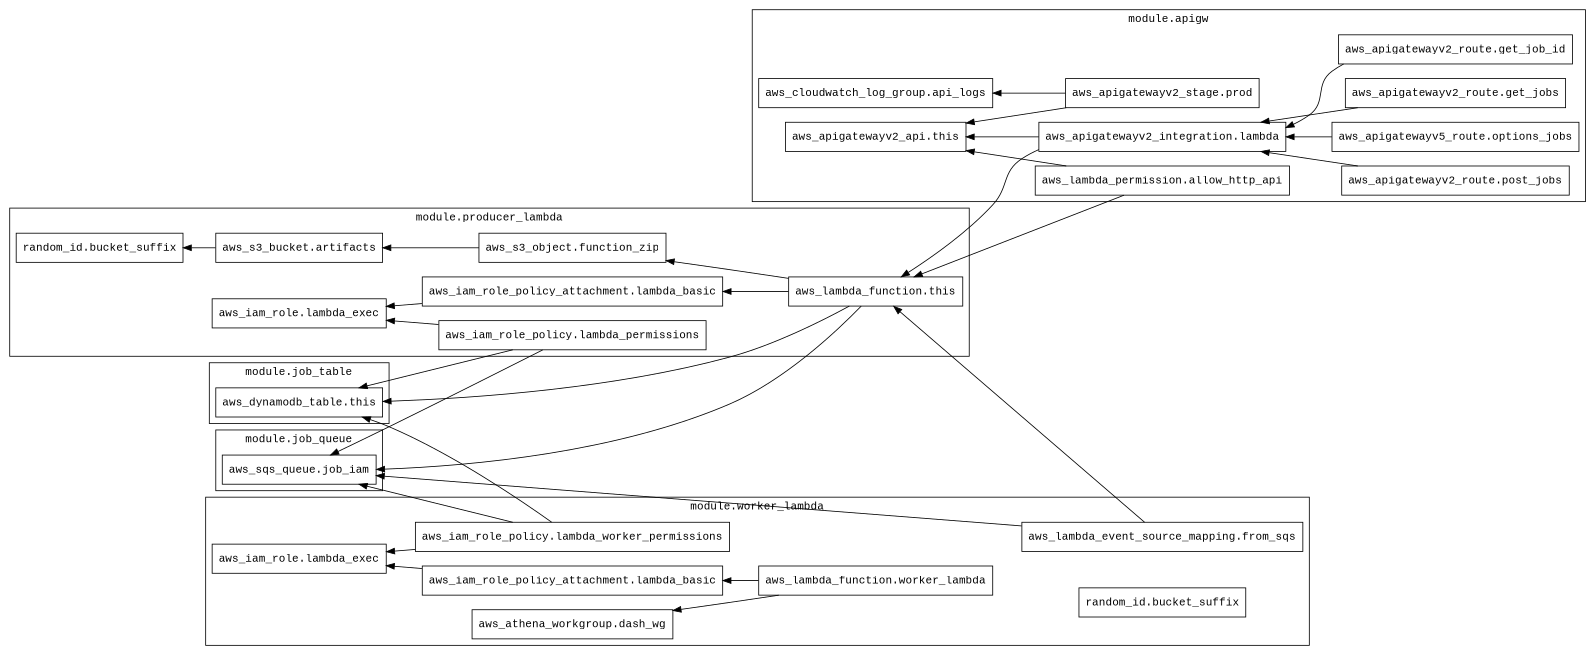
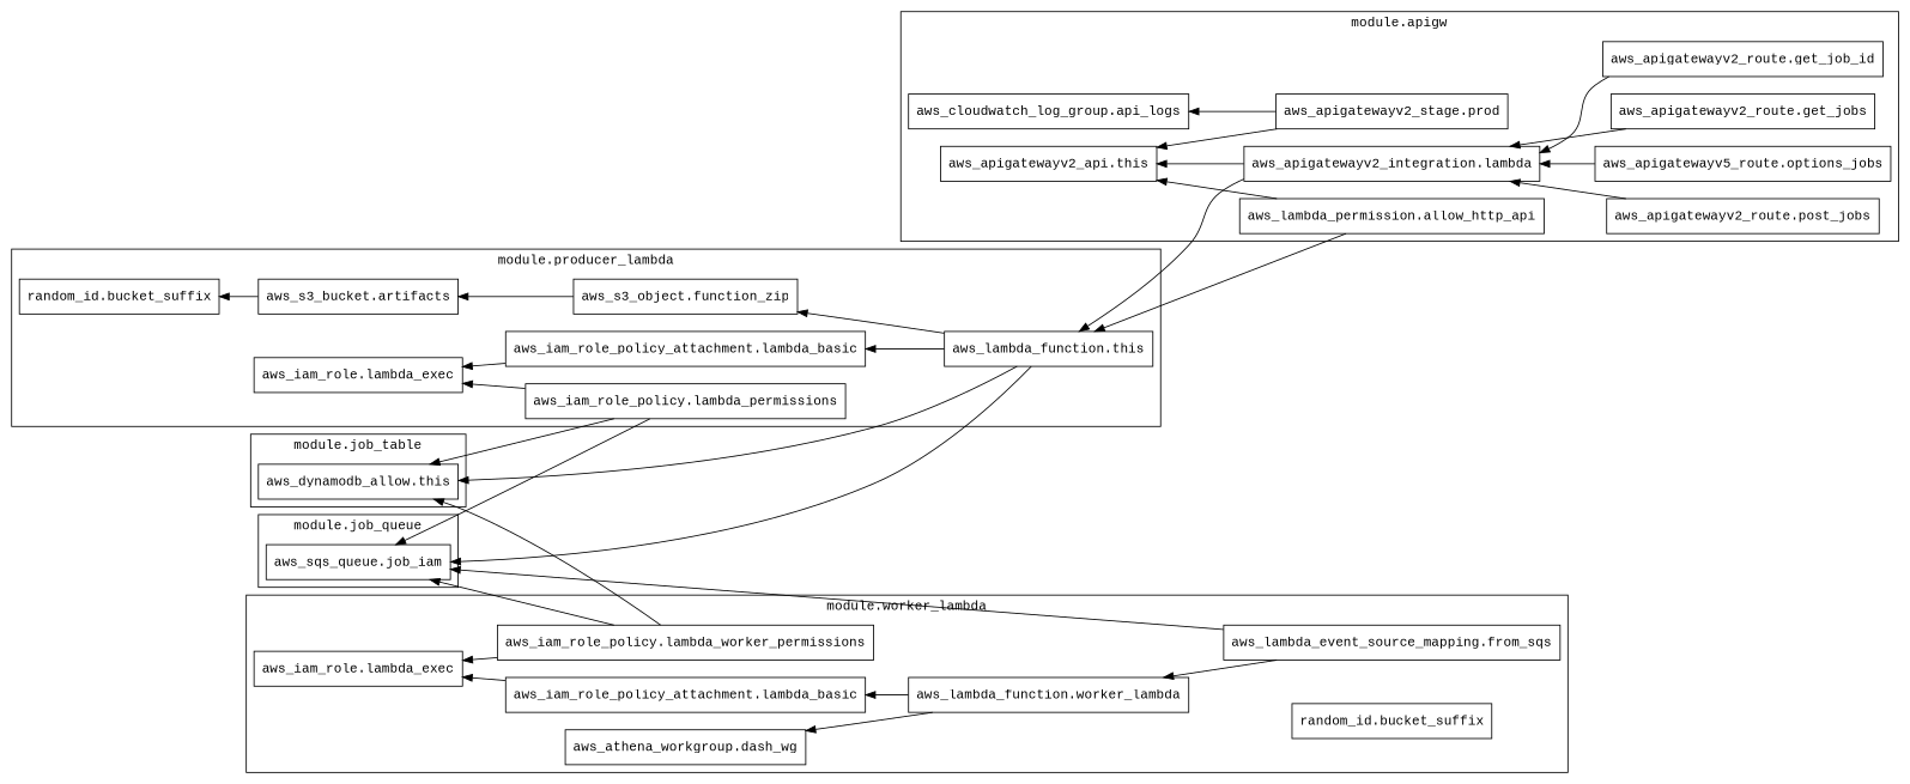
  digraph {
    fontname="Liberation Mono"
    rankdir=RL
    node [fontname="Liberation Mono" shape=rect]
    edge [fontname="Liberation Mono"]
    n1 [label="aws_apigatewayv2_api.this"]
    n2 [label="aws_apigatewayv2_integration.lambda"]
    n3 [label="aws_apigatewayv2_route.get_job_id"]
    n4 [label="aws_apigatewayv2_route.get_jobs"]
    n5 [label="aws_apigatewayv5_route.options_jobs"]
    n6 [label="aws_apigatewayv2_route.post_jobs"]
    n7 [label="aws_apigatewayv2_stage.prod"]
    n8 [label="aws_cloudwatch_log_group.api_logs"]
    n9 [label="aws_lambda_permission.allow_http_api"]
    n10 [label="aws_sqs_queue.job_iam"]
-   n11 [label="aws_dynamodb_table.this"]
+   n11 [label="aws_dynamodb_allow.this"]
    n12 [label="aws_iam_role.lambda_exec"]
    n13 [label="aws_iam_role_policy.lambda_permissions"]
    n14 [label="aws_iam_role_policy_attachment.lambda_basic"]
    n15 [label="aws_lambda_function.this"]
    n16 [label="aws_s3_bucket.artifacts"]
    n17 [label="aws_s3_object.function_zip"]
    n18 [label="random_id.bucket_suffix"]
    n19 [label="aws_athena_workgroup.dash_wg"]
    n20 [label="aws_iam_role.lambda_exec"]
    n21 [label="aws_iam_role_policy.lambda_worker_permissions"]
    n22 [label="aws_iam_role_policy_attachment.lambda_basic"]
    n23 [label="aws_lambda_event_source_mapping.from_sqs"]
    n24 [label="aws_lambda_function.worker_lambda"]
    n25 [label="random_id.bucket_suffix"]
    subgraph cluster_1 {
      label="module.apigw"
      n1
      n2
      n3
      n4
      n5
      n6
      n7
      n8
      n9
    }
    subgraph cluster_2 {
      label="module.job_queue"
      n10
    }
    subgraph cluster_3 {
      label="module.job_table"
      n11
    }
    subgraph cluster_4 {
      label="module.producer_lambda"
      n12
      n13
      n14
      n15
      n16
      n17
      n18
    }
    subgraph cluster_5 {
      label="module.worker_lambda"
      n19
      n20
      n21
      n22
      n23
      n24
      n25
    }
    n2 -> n1
    n2 -> n15
    n3 -> n2
    n4 -> n2
    n5 -> n2
    n6 -> n2
    n7 -> n1
    n7 -> n8
    n9 -> n1
    n9 -> n15
    n13 -> n10
    n13 -> n11
    n13 -> n12
    n14 -> n12
    n15 -> n10
    n15 -> n11
    n15 -> n14
    n15 -> n17
    n16 -> n18
    n17 -> n16
    n21 -> n10
    n21 -> n11
    n21 -> n20
    n22 -> n20
    n23 -> n10
-   n23 -> n15
+   n23 -> n24
    n24 -> n19
    n24 -> n22
  }
